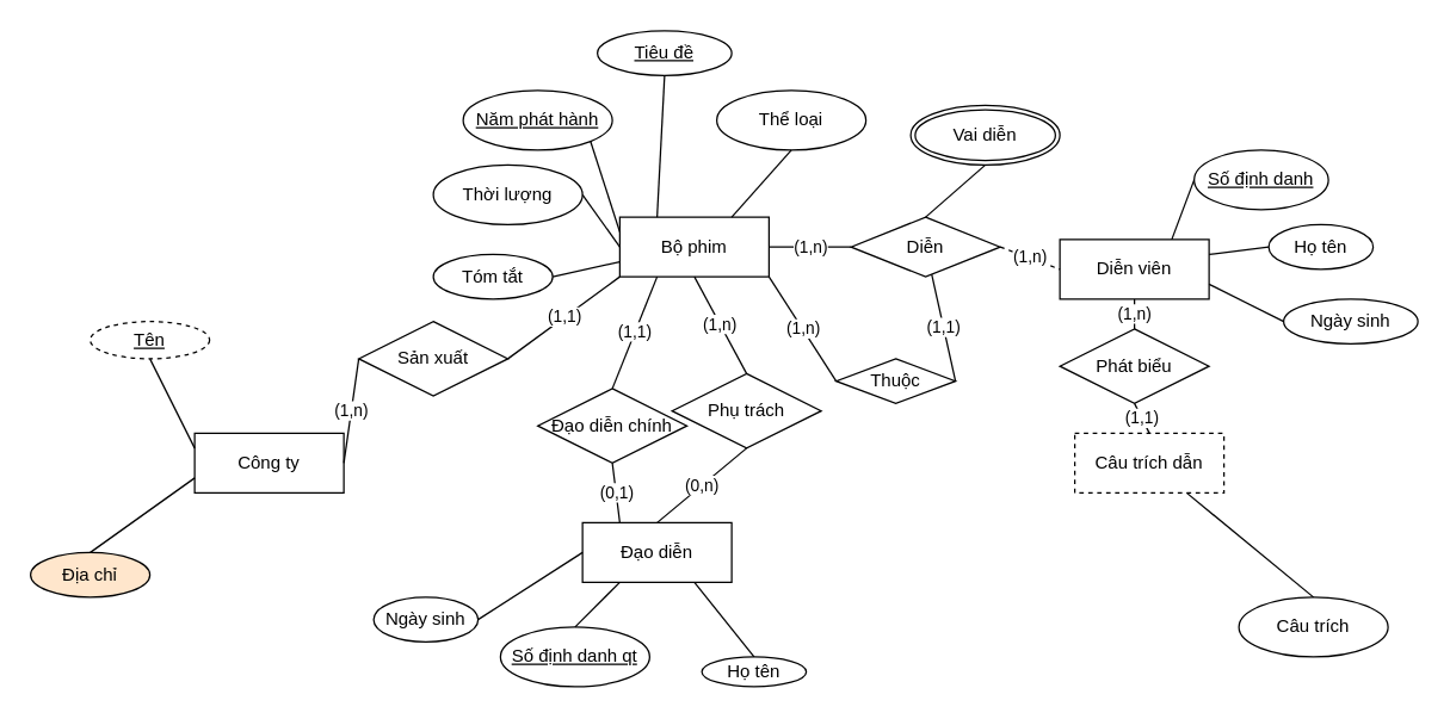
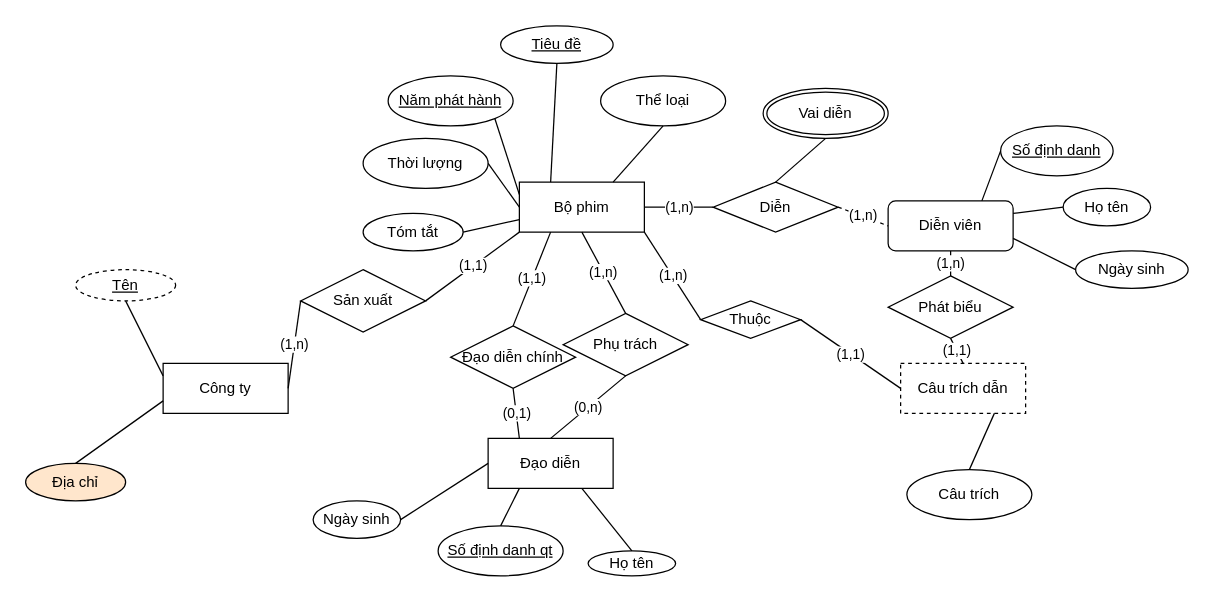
  <mxCell id="0" />
  <mxCell id="1" parent="0" />
  <mxCell id="2" value="Bộ phim" style="whiteSpace=wrap;html=1;align=center;" vertex="1" parent="1"><mxGeometry x="415" y="145" width="100" height="40" as="geometry" /></mxCell>
  <mxCell id="3" value="&lt;u&gt;Tiêu đề&lt;/u&gt;" style="ellipse;whiteSpace=wrap;html=1;align=center;" vertex="1" parent="1"><mxGeometry x="400" y="20" width="90" height="30" as="geometry" /></mxCell>
  <mxCell id="4" value="&lt;u&gt;Năm phát hành&lt;/u&gt;" style="ellipse;whiteSpace=wrap;html=1;align=center;" vertex="1" parent="1"><mxGeometry x="310" y="60" width="100" height="40" as="geometry" /></mxCell>
  <mxCell id="5" value="Thời lượng" style="ellipse;whiteSpace=wrap;html=1;align=center;" vertex="1" parent="1"><mxGeometry x="290" y="110" width="100" height="40" as="geometry" /></mxCell>
  <mxCell id="6" value="Thể loại" style="ellipse;whiteSpace=wrap;html=1;align=center;" vertex="1" parent="1"><mxGeometry x="480" y="60" width="100" height="40" as="geometry" /></mxCell>
  <mxCell id="7" value="" style="endArrow=none;html=1;rounded=0;exitX=0.5;exitY=1;exitDx=0;exitDy=0;entryX=0.75;entryY=0;entryDx=0;entryDy=0;" edge="1" parent="1" source="6" target="2"><mxGeometry relative="1" as="geometry"><mxPoint x="490" y="240" as="sourcePoint" /><mxPoint x="650" y="240" as="targetPoint" /></mxGeometry></mxCell>
  <mxCell id="8" value="" style="endArrow=none;html=1;rounded=0;exitX=0.5;exitY=1;exitDx=0;exitDy=0;entryX=0.25;entryY=0;entryDx=0;entryDy=0;" edge="1" parent="1" source="3" target="2"><mxGeometry relative="1" as="geometry"><mxPoint x="477.095" y="65.514" as="sourcePoint" /><mxPoint x="650" y="240" as="targetPoint" /></mxGeometry></mxCell>
  <mxCell id="9" value="" style="endArrow=none;html=1;rounded=0;exitX=1;exitY=1;exitDx=0;exitDy=0;entryX=0;entryY=0.25;entryDx=0;entryDy=0;" edge="1" parent="1" source="4" target="2"><mxGeometry relative="1" as="geometry"><mxPoint x="490" y="240" as="sourcePoint" /><mxPoint x="650" y="240" as="targetPoint" /></mxGeometry></mxCell>
  <mxCell id="10" value="" style="endArrow=none;html=1;rounded=0;exitX=1;exitY=0.5;exitDx=0;exitDy=0;entryX=0;entryY=0.5;entryDx=0;entryDy=0;" edge="1" parent="1" source="5" target="2"><mxGeometry relative="1" as="geometry"><mxPoint x="490" y="240" as="sourcePoint" /><mxPoint x="650" y="240" as="targetPoint" /></mxGeometry></mxCell>
- <mxCell id="11" value="Diễn viên" style="whiteSpace=wrap;html=1;align=center;" vertex="1" parent="1"><mxGeometry x="710" y="160" width="100" height="40" as="geometry" /></mxCell>
+ <mxCell id="11" value="Diễn viên" style="whiteSpace=wrap;html=1;align=center;rounded=1;" vertex="1" parent="1"><mxGeometry x="710" y="160" width="100" height="40" as="geometry" /></mxCell>
  <mxCell id="12" value="&lt;u&gt;Số định danh&lt;/u&gt;" style="ellipse;whiteSpace=wrap;html=1;align=center;" vertex="1" parent="1"><mxGeometry x="800" y="100" width="90" height="40" as="geometry" /></mxCell>
  <mxCell id="13" value="Họ tên" style="ellipse;whiteSpace=wrap;html=1;align=center;" vertex="1" parent="1"><mxGeometry x="850" y="150" width="70" height="30" as="geometry" /></mxCell>
  <mxCell id="14" value="Ngày sinh" style="ellipse;whiteSpace=wrap;html=1;align=center;" vertex="1" parent="1"><mxGeometry x="860" y="200" width="90" height="30" as="geometry" /></mxCell>
  <mxCell id="15" value="Tóm tắt" style="ellipse;whiteSpace=wrap;html=1;align=center;" vertex="1" parent="1"><mxGeometry x="290" y="170" width="80" height="30" as="geometry" /></mxCell>
  <mxCell id="16" value="" style="endArrow=none;html=1;rounded=0;exitX=1;exitY=0.5;exitDx=0;exitDy=0;entryX=0;entryY=0.75;entryDx=0;entryDy=0;" edge="1" parent="1" source="15" target="2"><mxGeometry relative="1" as="geometry"><mxPoint x="480" y="190" as="sourcePoint" /><mxPoint x="640" y="190" as="targetPoint" /></mxGeometry></mxCell>
  <mxCell id="17" value="" style="endArrow=none;html=1;rounded=0;entryX=0;entryY=0.5;entryDx=0;entryDy=0;exitX=0.75;exitY=0;exitDx=0;exitDy=0;" edge="1" parent="1" source="11" target="12"><mxGeometry relative="1" as="geometry"><mxPoint x="580" y="200" as="sourcePoint" /><mxPoint x="740" y="200" as="targetPoint" /></mxGeometry></mxCell>
  <mxCell id="18" value="" style="endArrow=none;html=1;rounded=0;entryX=0;entryY=0.5;entryDx=0;entryDy=0;exitX=1;exitY=0.25;exitDx=0;exitDy=0;" edge="1" parent="1" source="11" target="13"><mxGeometry relative="1" as="geometry"><mxPoint x="580" y="200" as="sourcePoint" /><mxPoint x="740" y="200" as="targetPoint" /></mxGeometry></mxCell>
  <mxCell id="19" value="" style="endArrow=none;html=1;rounded=0;entryX=0;entryY=0.5;entryDx=0;entryDy=0;exitX=1;exitY=0.75;exitDx=0;exitDy=0;" edge="1" parent="1" source="11" target="14"><mxGeometry relative="1" as="geometry"><mxPoint x="580" y="200" as="sourcePoint" /><mxPoint x="740" y="200" as="targetPoint" /></mxGeometry></mxCell>
  <mxCell id="20" value="Diễn" style="shape=rhombus;perimeter=rhombusPerimeter;whiteSpace=wrap;html=1;align=center;" vertex="1" parent="1"><mxGeometry x="570" y="145" width="100" height="40" as="geometry" /></mxCell>
  <mxCell id="21" value="(1,n)" style="endArrow=none;html=1;rounded=0;entryX=0;entryY=0.5;entryDx=0;entryDy=0;exitX=1;exitY=0.5;exitDx=0;exitDy=0;dashed=1;" edge="1" parent="1" source="20" target="11"><mxGeometry relative="1" as="geometry"><mxPoint x="550" y="190" as="sourcePoint" /><mxPoint x="710" y="190" as="targetPoint" /></mxGeometry></mxCell>
  <mxCell id="22" value="(1,n)" style="endArrow=none;html=1;rounded=0;exitX=1;exitY=0.5;exitDx=0;exitDy=0;entryX=0;entryY=0.5;entryDx=0;entryDy=0;" edge="1" parent="1" source="2" target="20"><mxGeometry relative="1" as="geometry"><mxPoint x="550" y="190" as="sourcePoint" /><mxPoint x="710" y="190" as="targetPoint" /></mxGeometry></mxCell>
  <mxCell id="23" value="Vai diễn" style="ellipse;shape=doubleEllipse;margin=3;whiteSpace=wrap;html=1;align=center;" vertex="1" parent="1"><mxGeometry x="610" y="70" width="100" height="40" as="geometry" /></mxCell>
  <mxCell id="24" value="" style="endArrow=none;html=1;rounded=0;entryX=0.5;entryY=1;entryDx=0;entryDy=0;exitX=0.5;exitY=0;exitDx=0;exitDy=0;" edge="1" parent="1" source="20" target="23"><mxGeometry relative="1" as="geometry"><mxPoint x="550" y="190" as="sourcePoint" /><mxPoint x="710" y="190" as="targetPoint" /></mxGeometry></mxCell>
  <mxCell id="25" value="Đạo diễn" style="whiteSpace=wrap;html=1;align=center;" vertex="1" parent="1"><mxGeometry x="390" y="350" width="100" height="40" as="geometry" /></mxCell>
- <mxCell id="26" value="&lt;u&gt;Số định danh qt&lt;/u&gt;" style="ellipse;whiteSpace=wrap;html=1;align=center;" vertex="1" parent="1"><mxGeometry x="335" y="420" width="100" height="40" as="geometry" /></mxCell>
+ <mxCell id="26" value="&lt;u&gt;Số định danh qt&lt;/u&gt;" style="ellipse;whiteSpace=wrap;html=1;align=center;" vertex="1" parent="1"><mxGeometry x="350" y="420" width="100" height="40" as="geometry" /></mxCell>
  <mxCell id="27" value="Họ tên" style="ellipse;whiteSpace=wrap;html=1;align=center;" vertex="1" parent="1"><mxGeometry x="470" y="440" width="70" height="20" as="geometry" /></mxCell>
  <mxCell id="28" value="Ngày sinh" style="ellipse;whiteSpace=wrap;html=1;align=center;" vertex="1" parent="1"><mxGeometry x="250" y="400" width="70" height="30" as="geometry" /></mxCell>
  <mxCell id="29" value="" style="endArrow=none;html=1;rounded=0;exitX=1;exitY=0.5;exitDx=0;exitDy=0;entryX=0;entryY=0.5;entryDx=0;entryDy=0;" edge="1" parent="1" source="28" target="25"><mxGeometry relative="1" as="geometry"><mxPoint x="410" y="390" as="sourcePoint" /><mxPoint x="570" y="390" as="targetPoint" /></mxGeometry></mxCell>
  <mxCell id="30" value="" style="endArrow=none;html=1;rounded=0;exitX=0.5;exitY=0;exitDx=0;exitDy=0;entryX=0.25;entryY=1;entryDx=0;entryDy=0;" edge="1" parent="1" source="26" target="25"><mxGeometry relative="1" as="geometry"><mxPoint x="410" y="390" as="sourcePoint" /><mxPoint x="430" y="372" as="targetPoint" /></mxGeometry></mxCell>
  <mxCell id="31" value="" style="endArrow=none;html=1;rounded=0;exitX=0.75;exitY=1;exitDx=0;exitDy=0;entryX=0.5;entryY=0;entryDx=0;entryDy=0;" edge="1" parent="1" source="25" target="27"><mxGeometry relative="1" as="geometry"><mxPoint x="410" y="390" as="sourcePoint" /><mxPoint x="570" y="390" as="targetPoint" /></mxGeometry></mxCell>
  <mxCell id="32" value="Phụ trách" style="shape=rhombus;perimeter=rhombusPerimeter;whiteSpace=wrap;html=1;align=center;" vertex="1" parent="1"><mxGeometry x="450" y="250" width="100" height="50" as="geometry" /></mxCell>
  <mxCell id="33" value="(0,n)" style="endArrow=none;html=1;rounded=0;exitX=0.5;exitY=0;exitDx=0;exitDy=0;entryX=0.5;entryY=1;entryDx=0;entryDy=0;" edge="1" parent="1" source="25" target="32"><mxGeometry relative="1" as="geometry"><mxPoint x="410" y="290" as="sourcePoint" /><mxPoint x="570" y="290" as="targetPoint" /></mxGeometry></mxCell>
  <mxCell id="34" value="(1,n)" style="endArrow=none;html=1;rounded=0;entryX=0.5;entryY=1;entryDx=0;entryDy=0;exitX=0.5;exitY=0;exitDx=0;exitDy=0;" edge="1" parent="1" source="32" target="2"><mxGeometry relative="1" as="geometry"><mxPoint x="410" y="290" as="sourcePoint" /><mxPoint x="570" y="290" as="targetPoint" /></mxGeometry></mxCell>
  <mxCell id="35" value="Công ty" style="whiteSpace=wrap;html=1;align=center;" vertex="1" parent="1"><mxGeometry x="130" y="290" width="100" height="40" as="geometry" /></mxCell>
  <mxCell id="36" value="&lt;u&gt;Tên&lt;/u&gt;" style="ellipse;whiteSpace=wrap;html=1;align=center;dashed=1;" vertex="1" parent="1"><mxGeometry x="60" y="215" width="80" height="25" as="geometry" /></mxCell>
  <mxCell id="37" value="Địa chỉ" style="ellipse;whiteSpace=wrap;html=1;align=center;fillColor=#ffe6cc;" vertex="1" parent="1"><mxGeometry x="20" y="370" width="80" height="30" as="geometry" /></mxCell>
  <mxCell id="38" value="" style="endArrow=none;html=1;rounded=0;entryX=0.5;entryY=1;entryDx=0;entryDy=0;exitX=0;exitY=0.25;exitDx=0;exitDy=0;" edge="1" parent="1" source="35" target="36"><mxGeometry relative="1" as="geometry"><mxPoint x="90" y="240" as="sourcePoint" /><mxPoint x="250" y="240" as="targetPoint" /></mxGeometry></mxCell>
  <mxCell id="39" value="" style="endArrow=none;html=1;rounded=0;entryX=0.5;entryY=0;entryDx=0;entryDy=0;exitX=0;exitY=0.75;exitDx=0;exitDy=0;" edge="1" parent="1" source="35" target="37"><mxGeometry relative="1" as="geometry"><mxPoint x="90" y="240" as="sourcePoint" /><mxPoint x="250" y="240" as="targetPoint" /></mxGeometry></mxCell>
  <mxCell id="40" value="Sản xuất" style="shape=rhombus;perimeter=rhombusPerimeter;whiteSpace=wrap;html=1;align=center;" vertex="1" parent="1"><mxGeometry x="240" y="215" width="100" height="50" as="geometry" /></mxCell>
  <mxCell id="41" value="(1,n)" style="endArrow=none;html=1;rounded=0;exitX=1;exitY=0.5;exitDx=0;exitDy=0;entryX=0;entryY=0.5;entryDx=0;entryDy=0;" edge="1" parent="1" source="35" target="40"><mxGeometry relative="1" as="geometry"><mxPoint x="310" y="320" as="sourcePoint" /><mxPoint x="470" y="320" as="targetPoint" /></mxGeometry></mxCell>
  <mxCell id="42" value="(1,1)" style="endArrow=none;html=1;rounded=0;entryX=0;entryY=1;entryDx=0;entryDy=0;exitX=1;exitY=0.5;exitDx=0;exitDy=0;" edge="1" parent="1" source="40" target="2"><mxGeometry relative="1" as="geometry"><mxPoint x="310" y="320" as="sourcePoint" /><mxPoint x="470" y="320" as="targetPoint" /></mxGeometry></mxCell>
  <mxCell id="43" value="Đạo diễn chính" style="shape=rhombus;perimeter=rhombusPerimeter;whiteSpace=wrap;html=1;align=center;" vertex="1" parent="1"><mxGeometry x="360" y="260" width="100" height="50" as="geometry" /></mxCell>
  <mxCell id="44" value="(0,1)" style="endArrow=none;html=1;rounded=0;exitX=0.25;exitY=0;exitDx=0;exitDy=0;entryX=0.5;entryY=1;entryDx=0;entryDy=0;" edge="1" parent="1" source="25" target="43"><mxGeometry relative="1" as="geometry"><mxPoint x="370" y="320" as="sourcePoint" /><mxPoint x="530" y="320" as="targetPoint" /></mxGeometry></mxCell>
  <mxCell id="45" value="(1,1)" style="endArrow=none;html=1;rounded=0;exitX=0.25;exitY=1;exitDx=0;exitDy=0;entryX=0.5;entryY=0;entryDx=0;entryDy=0;" edge="1" parent="1" source="2" target="43"><mxGeometry relative="1" as="geometry"><mxPoint x="460" y="220" as="sourcePoint" /><mxPoint x="530" y="320" as="targetPoint" /></mxGeometry></mxCell>
  <mxCell id="46" value="Câu trích dẫn" style="whiteSpace=wrap;html=1;align=center;dashed=1;" vertex="1" parent="1"><mxGeometry x="720" y="290" width="100" height="40" as="geometry" /></mxCell>
- <mxCell id="47" value="Câu trích" style="ellipse;whiteSpace=wrap;html=1;align=center;" vertex="1" parent="1"><mxGeometry x="830" y="400" width="100" height="40" as="geometry" /></mxCell>
+ <mxCell id="47" value="Câu trích" style="ellipse;whiteSpace=wrap;html=1;align=center;" vertex="1" parent="1"><mxGeometry x="725" y="375" width="100" height="40" as="geometry" /></mxCell>
  <mxCell id="48" value="" style="endArrow=none;html=1;rounded=0;exitX=0.5;exitY=0;exitDx=0;exitDy=0;entryX=0.75;entryY=1;entryDx=0;entryDy=0;" edge="1" parent="1" source="47" target="46"><mxGeometry relative="1" as="geometry"><mxPoint x="680" y="280" as="sourcePoint" /><mxPoint x="840" y="280" as="targetPoint" /></mxGeometry></mxCell>
  <mxCell id="49" value="Thuộc" style="shape=rhombus;perimeter=rhombusPerimeter;whiteSpace=wrap;html=1;align=center;" vertex="1" parent="1"><mxGeometry x="560" y="240" width="80" height="30" as="geometry" /></mxCell>
  <mxCell id="50" value="(1,n)" style="endArrow=none;html=1;rounded=0;exitX=1;exitY=1;exitDx=0;exitDy=0;entryX=0;entryY=0.5;entryDx=0;entryDy=0;" edge="1" parent="1" source="2" target="49"><mxGeometry relative="1" as="geometry"><mxPoint x="590" y="270" as="sourcePoint" /><mxPoint x="750" y="270" as="targetPoint" /></mxGeometry></mxCell>
- <mxCell id="51" value="(1,1)" style="endArrow=none;html=1;rounded=0;exitX=1;exitY=0.5;exitDx=0;exitDy=0;" edge="1" parent="1" source="49" target="20"><mxGeometry relative="1" as="geometry"><mxPoint x="590" y="270" as="sourcePoint" /><mxPoint x="750" y="270" as="targetPoint" /></mxGeometry></mxCell>
+ <mxCell id="51" value="(1,1)" style="endArrow=none;html=1;rounded=0;entryX=0;entryY=0.5;entryDx=0;entryDy=0;exitX=1;exitY=0.5;exitDx=0;exitDy=0;" edge="1" parent="1" source="49" target="46"><mxGeometry relative="1" as="geometry"><mxPoint x="590" y="270" as="sourcePoint" /><mxPoint x="750" y="270" as="targetPoint" /></mxGeometry></mxCell>
  <mxCell id="52" value="Phát biểu" style="shape=rhombus;perimeter=rhombusPerimeter;whiteSpace=wrap;html=1;align=center;" vertex="1" parent="1"><mxGeometry x="710" y="220" width="100" height="50" as="geometry" /></mxCell>
  <mxCell id="53" value="(1,n)" style="endArrow=none;html=1;rounded=0;exitX=0.5;exitY=1;exitDx=0;exitDy=0;entryX=0.5;entryY=0;entryDx=0;entryDy=0;" edge="1" parent="1" source="11" target="52"><mxGeometry relative="1" as="geometry"><mxPoint x="590" y="270" as="sourcePoint" /><mxPoint x="750" y="270" as="targetPoint" /></mxGeometry></mxCell>
  <mxCell id="54" value="(1,1)" style="endArrow=none;html=1;rounded=0;entryX=0.5;entryY=1;entryDx=0;entryDy=0;exitX=0.5;exitY=0;exitDx=0;exitDy=0;" edge="1" parent="1" source="46" target="52"><mxGeometry relative="1" as="geometry"><mxPoint x="590" y="270" as="sourcePoint" /><mxPoint x="750" y="270" as="targetPoint" /></mxGeometry></mxCell>
